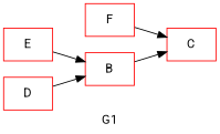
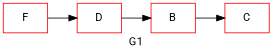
  digraph {
    fontname=Roboto
    label=G1
    rankdir=LR
    node [color=red fontname=Roboto shape=box]
    edge [fontname=Roboto]
    n1 [label=B]
-   n2 [label=E]
    n3 [label=C]
    n4 [label=F]
    n5 [label=D]
    subgraph sub_1 {
      n1
-     n2
      n3
      n4
    }
    n1 -> n3
-   n2 -> n1
-   n4 -> n3
+   n4 -> n5
    n5 -> n1
  }
